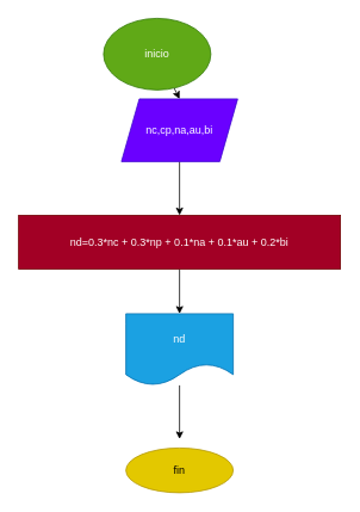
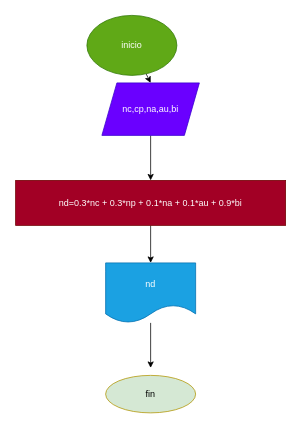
  <mxCell id="0" />
  <mxCell id="1" parent="0" />
  <mxCell id="2" style="edgeStyle=none;html=1;" edge="1" parent="1" source="3"><mxGeometry relative="1" as="geometry"><mxPoint x="200" y="110" as="targetPoint" /></mxGeometry></mxCell>
  <mxCell id="3" value="inicio" style="ellipse;whiteSpace=wrap;html=1;fillColor=#60a917;fontColor=#ffffff;strokeColor=#2D7600;" vertex="1" parent="1"><mxGeometry x="115" y="20" width="120" height="80" as="geometry" /></mxCell>
  <mxCell id="4" style="edgeStyle=none;html=1;" edge="1" parent="1" source="5"><mxGeometry relative="1" as="geometry"><mxPoint x="200" y="240" as="targetPoint" /></mxGeometry></mxCell>
  <mxCell id="5" value="nc,cp,na,au,bi" style="shape=parallelogram;perimeter=parallelogramPerimeter;whiteSpace=wrap;html=1;fixedSize=1;fillColor=#6a00ff;fontColor=#ffffff;strokeColor=#3700CC;" vertex="1" parent="1"><mxGeometry x="135" y="110" width="130" height="70" as="geometry" /></mxCell>
  <mxCell id="6" style="edgeStyle=none;html=1;" edge="1" parent="1" source="7"><mxGeometry relative="1" as="geometry"><mxPoint x="200" y="350" as="targetPoint" /></mxGeometry></mxCell>
- <mxCell id="7" value="nd=0.3*nc + 0.3*np + 0.1*na + 0.1*au + 0.2*bi" style="rounded=0;whiteSpace=wrap;html=1;fillColor=#a20025;fontColor=#ffffff;strokeColor=#6F0000;" vertex="1" parent="1"><mxGeometry x="20" y="240" width="360" height="60" as="geometry" /></mxCell>
+ <mxCell id="7" value="nd=0.3*nc + 0.3*np + 0.1*na + 0.1*au + 0.9*bi" style="rounded=0;whiteSpace=wrap;html=1;fillColor=#a20025;fontColor=#ffffff;strokeColor=#6F0000;" vertex="1" parent="1"><mxGeometry x="20" y="240" width="360" height="60" as="geometry" /></mxCell>
  <mxCell id="8" style="edgeStyle=none;html=1;" edge="1" parent="1" source="9"><mxGeometry relative="1" as="geometry"><mxPoint x="200" y="490" as="targetPoint" /></mxGeometry></mxCell>
  <mxCell id="9" value="nd" style="shape=document;whiteSpace=wrap;html=1;boundedLbl=1;fillColor=#1ba1e2;fontColor=#ffffff;strokeColor=#006EAF;" vertex="1" parent="1"><mxGeometry x="140" y="350" width="120" height="80" as="geometry" /></mxCell>
- <mxCell id="10" value="fin" style="ellipse;whiteSpace=wrap;html=1;fillColor=#e3c800;fontColor=#000000;strokeColor=#B09500;" vertex="1" parent="1"><mxGeometry x="140" y="500" width="120" height="50" as="geometry" /></mxCell>
+ <mxCell id="10" value="fin" style="ellipse;whiteSpace=wrap;html=1;fillColor=#d5e8d4;fontColor=#000000;strokeColor=#B09500;" vertex="1" parent="1"><mxGeometry x="140" y="500" width="120" height="50" as="geometry" /></mxCell>
